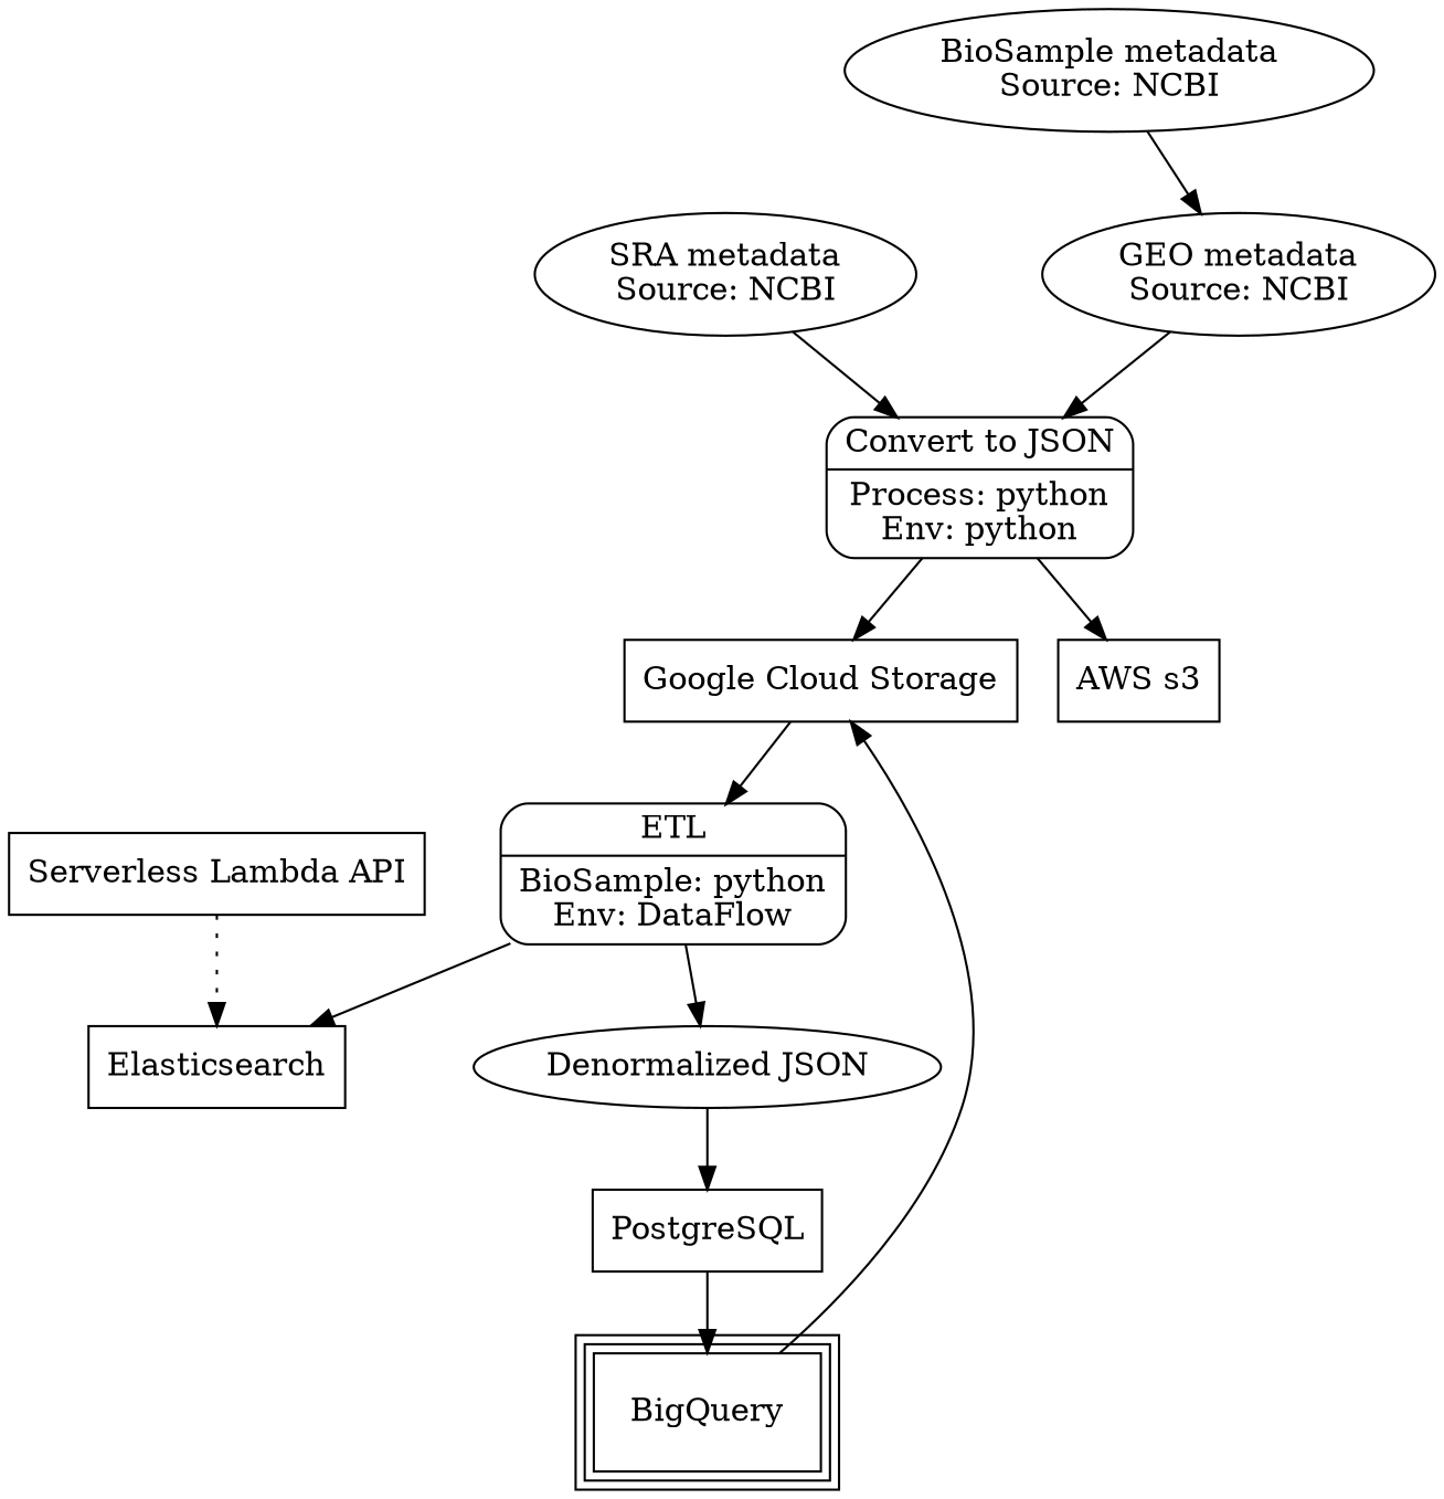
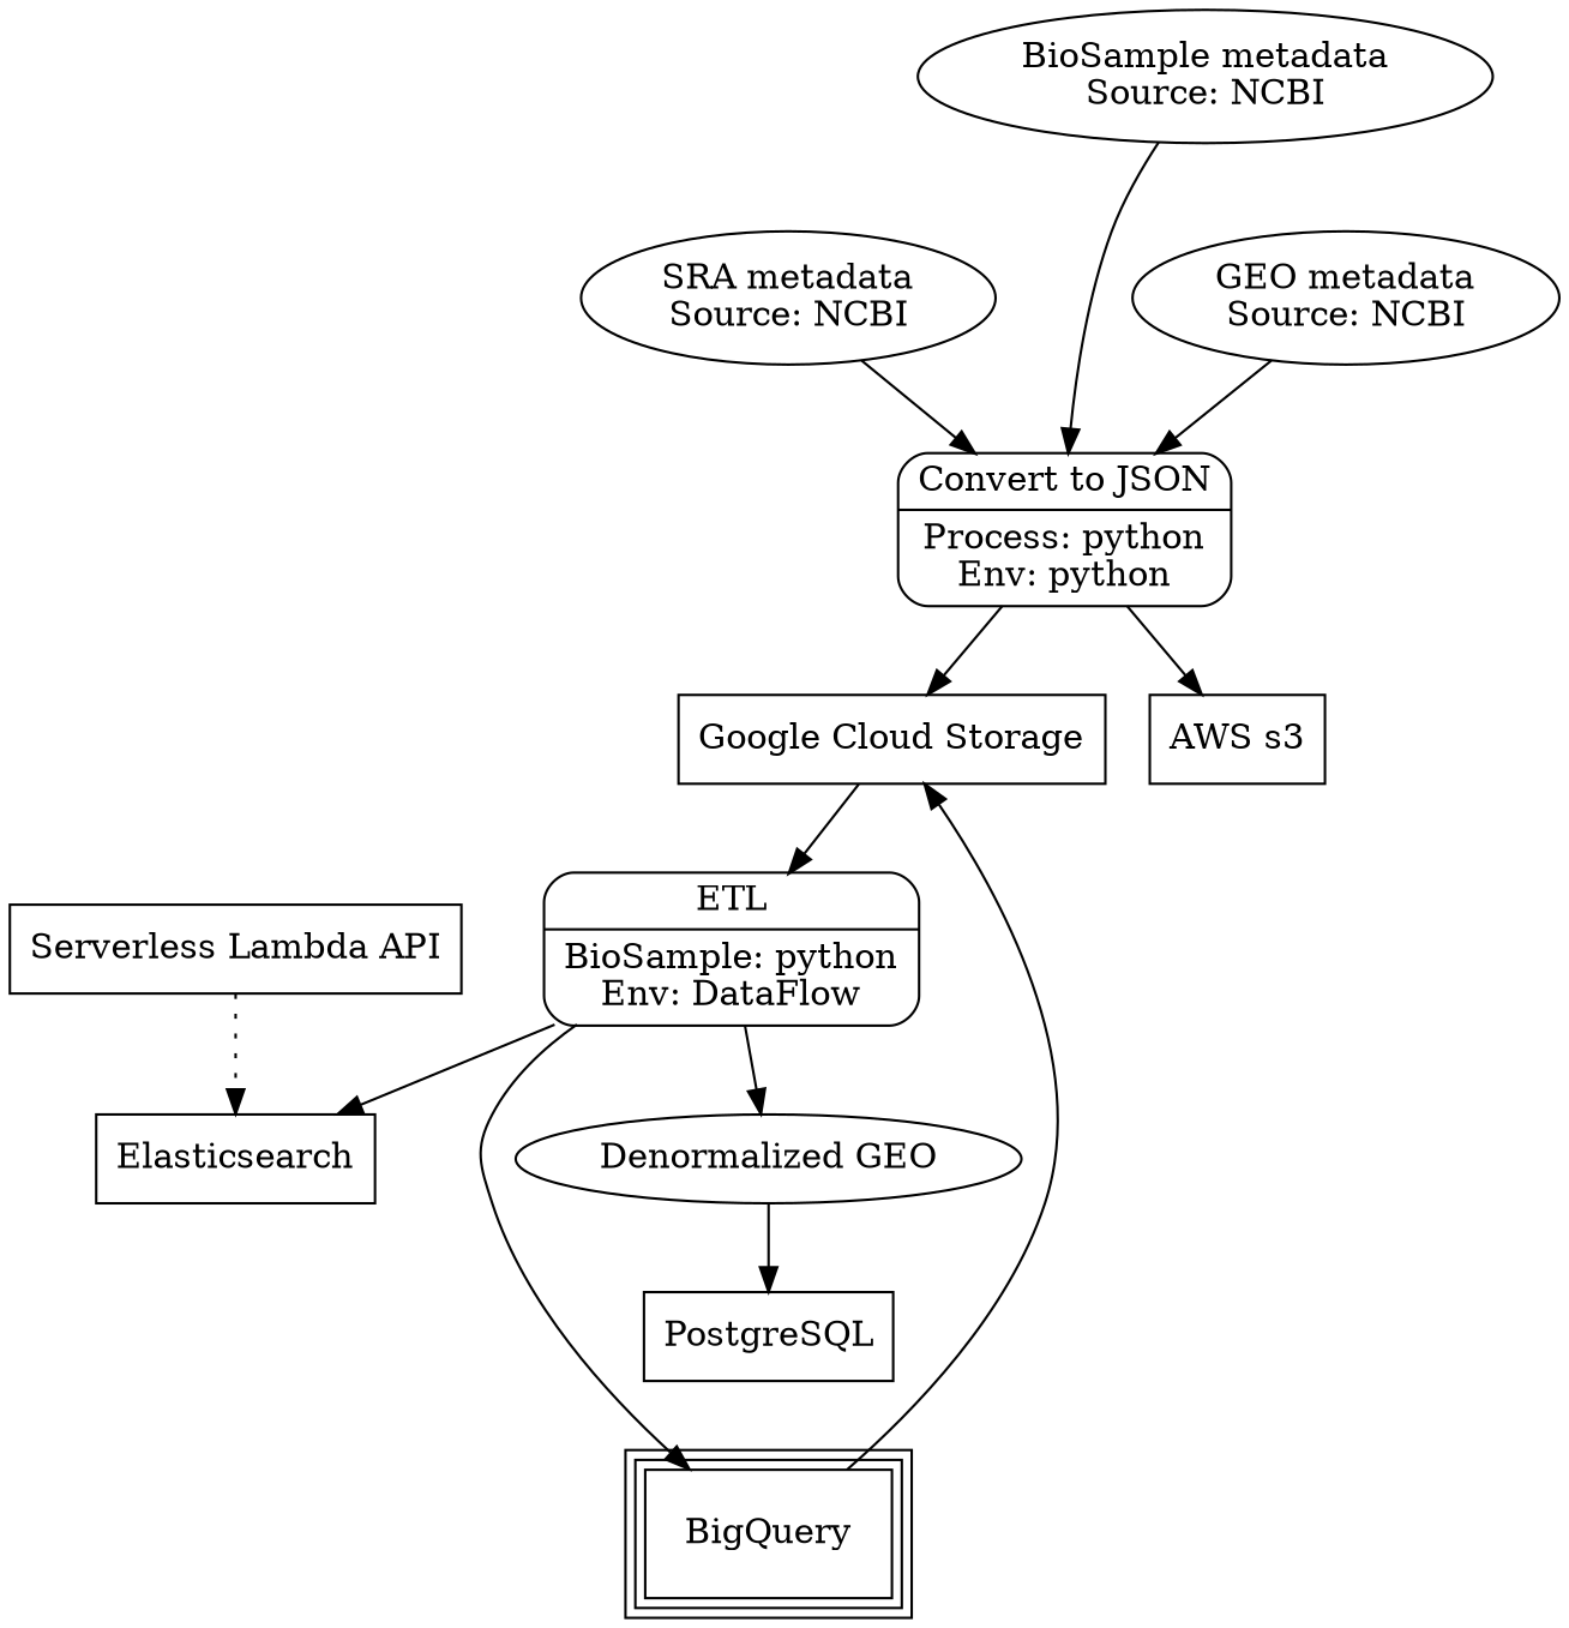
  digraph {
    node [shape=box]
    n1 [label="Google Cloud Storage"]
    n2 [label="AWS s3"]
    n3 [label="{<f0>ETL|<f1>BioSample: python\nEnv: DataFlow}" shape=Mrecord]
    n4 [label="SRA metadata\nSource: NCBI" shape=""]
    n5 [label="{<f0>Convert to JSON|<f1>Process: python\nEnv: python}" shape=Mrecord]
    n6 [label="GEO metadata\nSource: NCBI" shape=""]
    n7 [label="BioSample metadata\nSource: NCBI" shape=""]
    n8 [label=BigQuery peripheries=3]
-   n9 [label="Denormalized JSON" shape=""]
+   n9 [label="Denormalized GEO" shape=""]
    n10 [label=Elasticsearch]
    n11 [label=PostgreSQL]
    n12 [label="Serverless Lambda API"]
    subgraph sub_1 {
      rank=same
      n1
      n2
    }
    n1 -> n3
-   n11 -> n8
+   n3 -> n8
    n3 -> n9
    n3 -> n10
    n4 -> n5
    n5 -> n1
    n5 -> n2
    n6 -> n5
-   n7 -> n6
+   n7 -> n5
    n8 -> n1
    n9 -> n11
    n12 -> n10 [style=dotted]
  }
